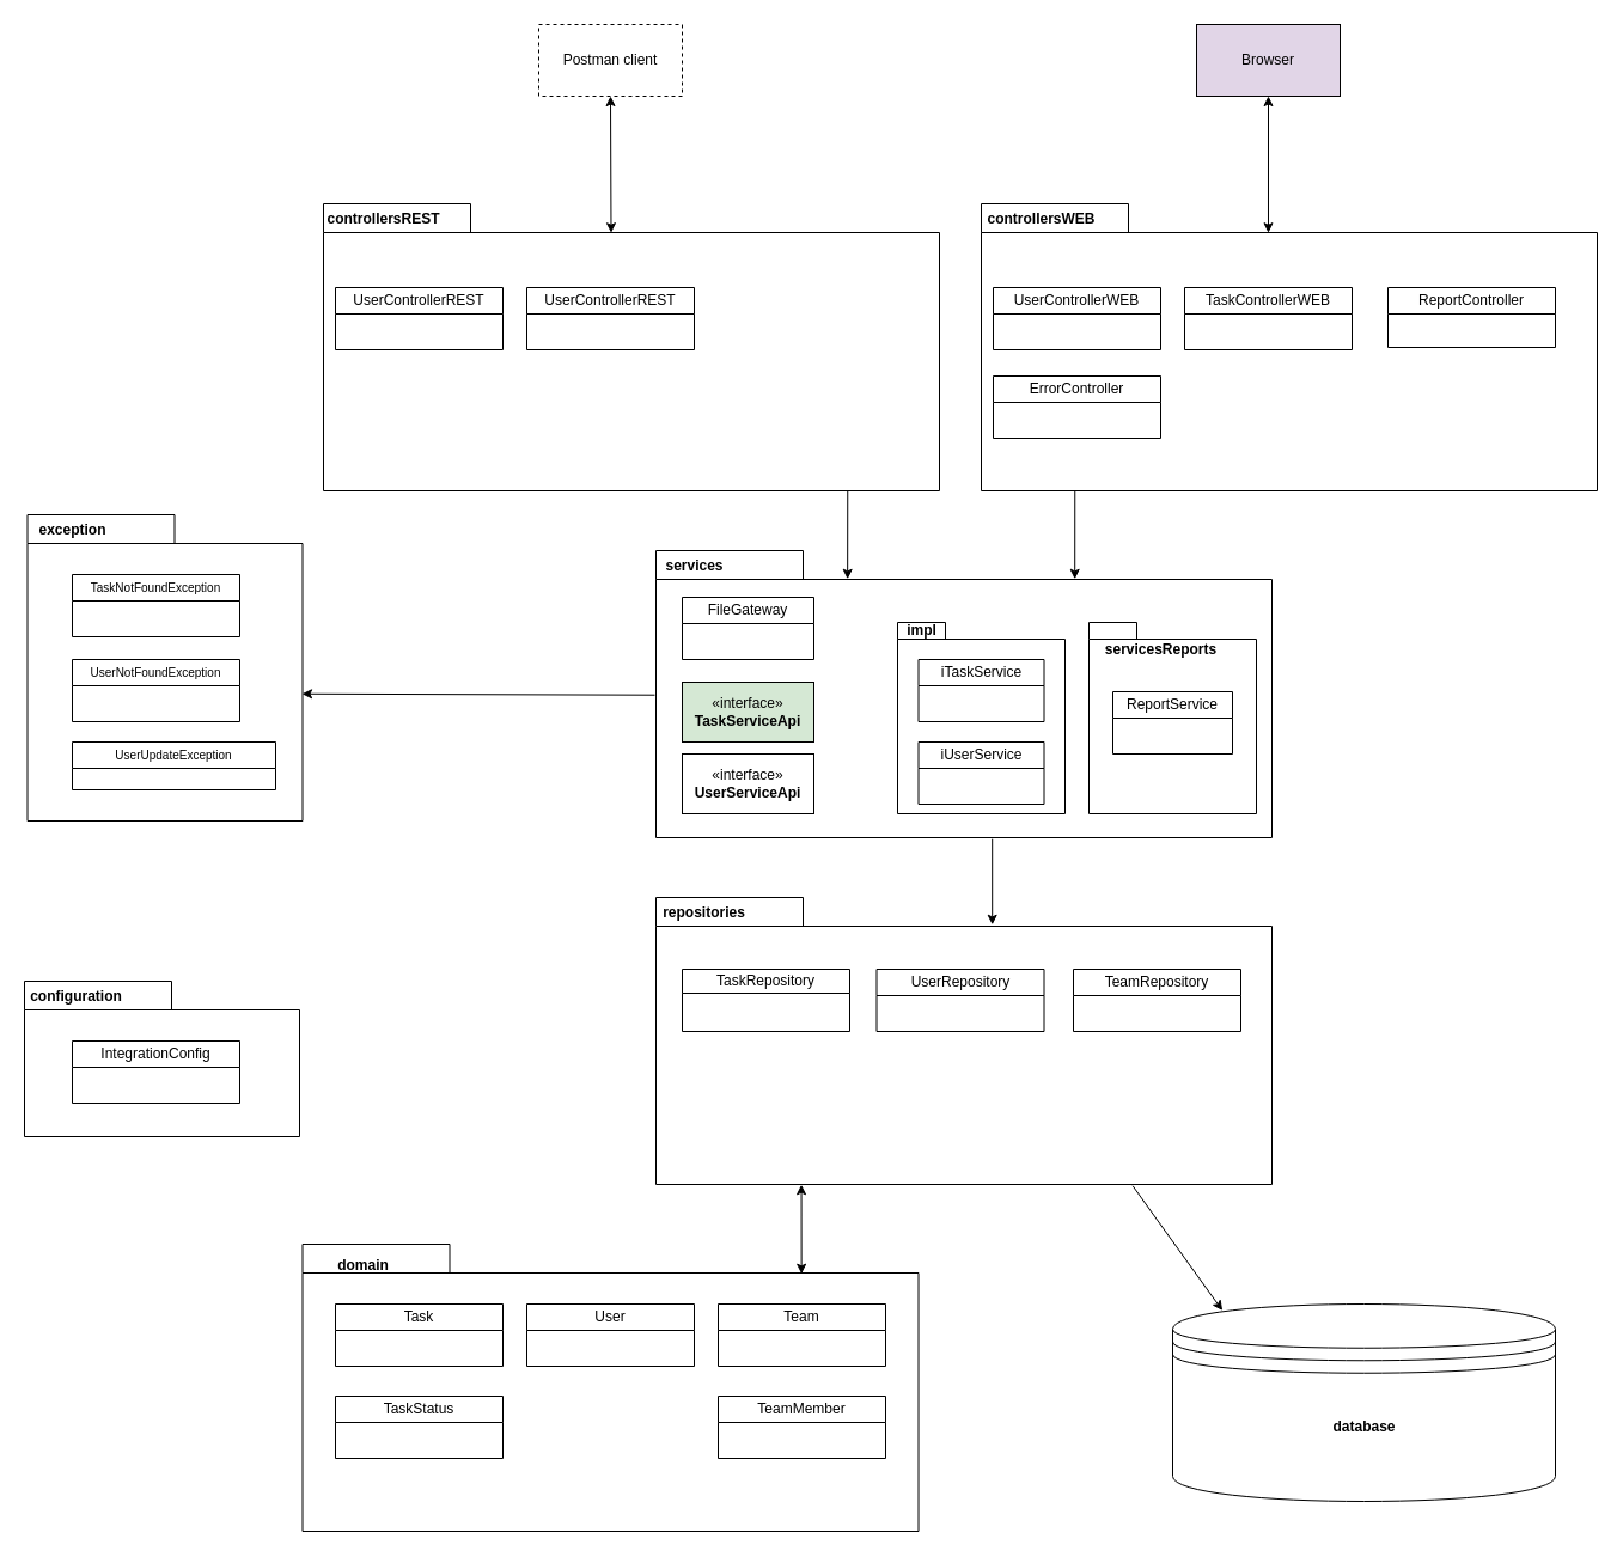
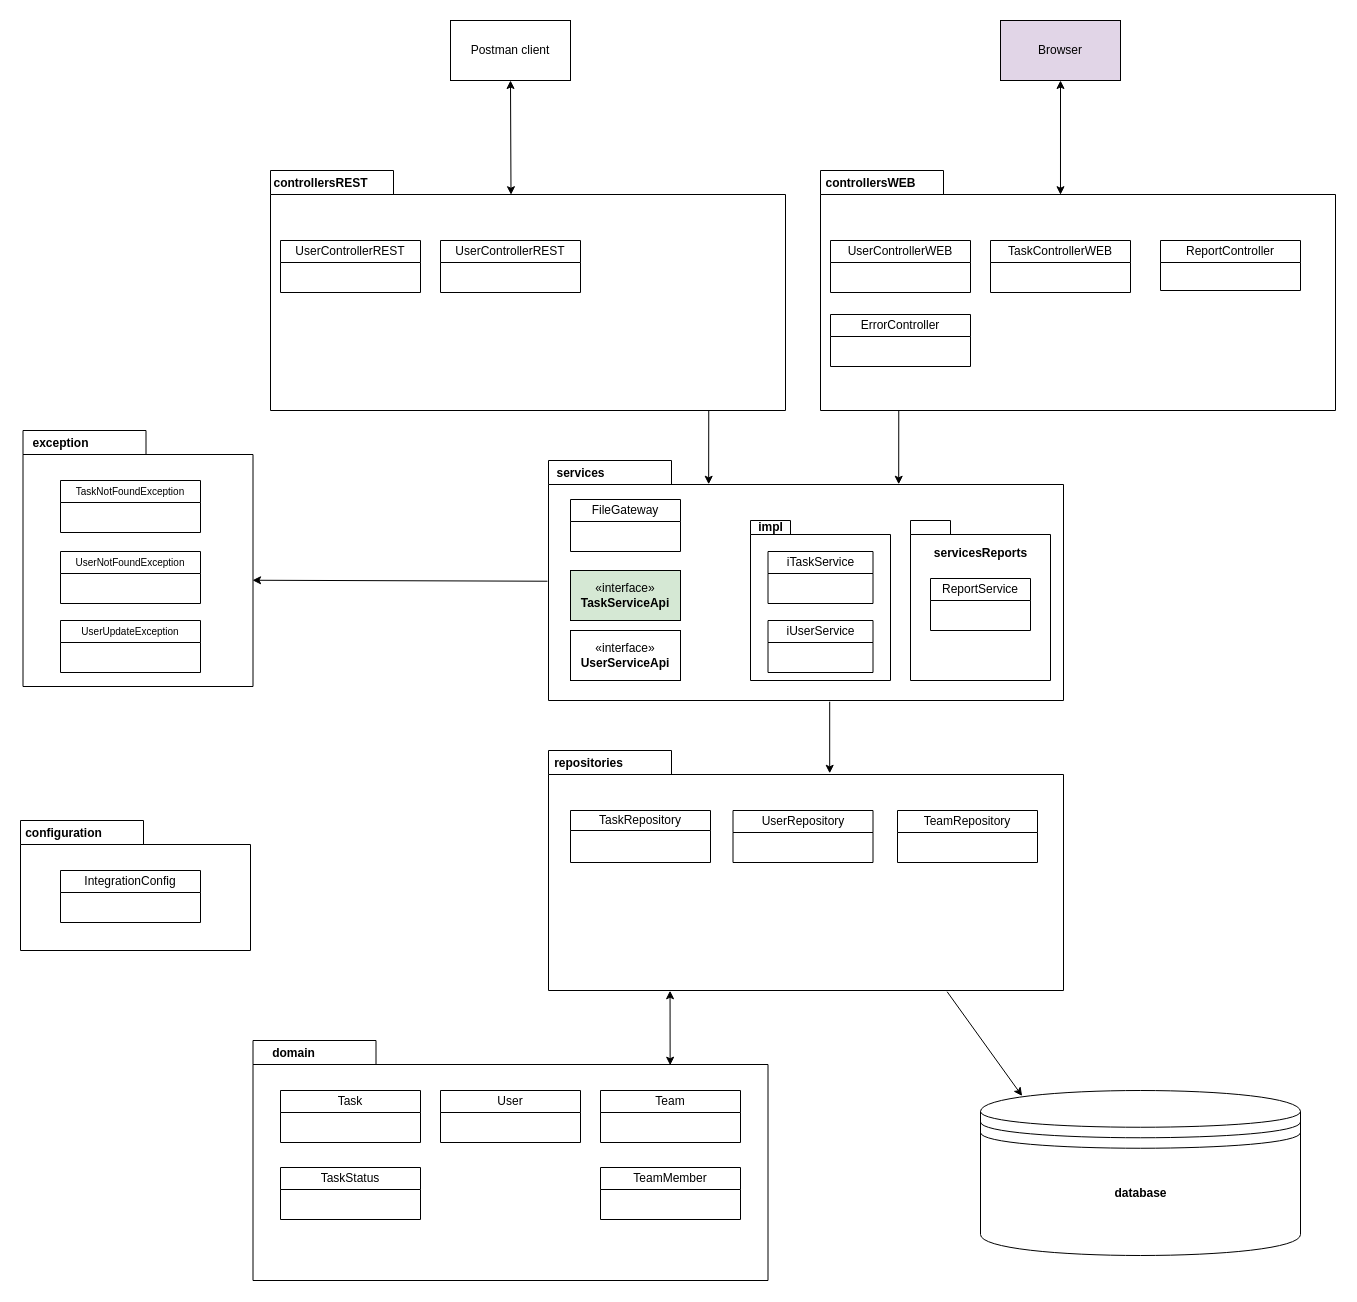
  <mxCell id="0" />
  <mxCell id="1" parent="0" />
  <mxCell id="2" value="" style="shape=folder;fontStyle=1;spacingTop=10;tabWidth=123;tabHeight=24;tabPosition=left;html=1;rounded=0;shadow=0;comic=0;labelBackgroundColor=none;strokeColor=#000000;strokeWidth=1;fillColor=#ffffff;fontFamily=Verdana;fontSize=10;fontColor=#000000;align=center;" vertex="1" parent="1"><mxGeometry x="820" y="170" width="515" height="240" as="geometry" /></mxCell>
  <mxCell id="3" value="" style="shape=folder;fontStyle=1;spacingTop=10;tabWidth=123;tabHeight=24;tabPosition=left;html=1;rounded=0;shadow=0;comic=0;labelBackgroundColor=none;strokeColor=#000000;strokeWidth=1;fillColor=#ffffff;fontFamily=Verdana;fontSize=10;fontColor=#000000;align=center;" vertex="1" parent="1"><mxGeometry x="270" y="170" width="515" height="240" as="geometry" /></mxCell>
  <mxCell id="4" value="" style="shape=folder;fontStyle=1;spacingTop=10;tabWidth=123;tabHeight=24;tabPosition=left;html=1;rounded=0;shadow=0;comic=0;labelBackgroundColor=none;strokeColor=#000000;strokeWidth=1;fillColor=#ffffff;fontFamily=Verdana;fontSize=10;fontColor=#000000;align=center;" vertex="1" parent="1"><mxGeometry x="548" y="750" width="515" height="240" as="geometry" /></mxCell>
  <mxCell id="5" value="UserControllerREST" style="swimlane;fontStyle=0;childLayout=stackLayout;horizontal=1;startSize=22;fillColor=none;horizontalStack=0;resizeParent=1;resizeParentMax=0;resizeLast=0;collapsible=1;marginBottom=0;whiteSpace=wrap;html=1;" vertex="1" parent="1"><mxGeometry x="280" y="240" width="140" height="52" as="geometry" /></mxCell>
  <mxCell id="6" value="" style="shape=folder;fontStyle=1;spacingTop=10;tabWidth=123;tabHeight=24;tabPosition=left;html=1;rounded=0;shadow=0;comic=0;labelBackgroundColor=none;strokeColor=#000000;strokeWidth=1;fillColor=#ffffff;fontFamily=Verdana;fontSize=10;fontColor=#000000;align=center;" vertex="1" parent="1"><mxGeometry x="548" y="460" width="515" height="240" as="geometry" /></mxCell>
  <mxCell id="7" value="UserControllerREST" style="swimlane;fontStyle=0;childLayout=stackLayout;horizontal=1;startSize=22;fillColor=none;horizontalStack=0;resizeParent=1;resizeParentMax=0;resizeLast=0;collapsible=1;marginBottom=0;whiteSpace=wrap;html=1;" vertex="1" parent="1"><mxGeometry x="440" y="240" width="140" height="52" as="geometry" /></mxCell>
  <mxCell id="8" value="UserControllerWEB" style="swimlane;fontStyle=0;childLayout=stackLayout;horizontal=1;startSize=22;fillColor=none;horizontalStack=0;resizeParent=1;resizeParentMax=0;resizeLast=0;collapsible=1;marginBottom=0;whiteSpace=wrap;html=1;" vertex="1" parent="1"><mxGeometry x="830" y="240" width="140" height="52" as="geometry" /></mxCell>
  <mxCell id="9" value="TaskControllerWEB" style="swimlane;fontStyle=0;childLayout=stackLayout;horizontal=1;startSize=22;fillColor=none;horizontalStack=0;resizeParent=1;resizeParentMax=0;resizeLast=0;collapsible=1;marginBottom=0;whiteSpace=wrap;html=1;" vertex="1" parent="1"><mxGeometry x="990" y="240" width="140" height="52" as="geometry" /></mxCell>
  <mxCell id="10" value="ReportController" style="swimlane;fontStyle=0;childLayout=stackLayout;horizontal=1;startSize=22;fillColor=none;horizontalStack=0;resizeParent=1;resizeParentMax=0;resizeLast=0;collapsible=1;marginBottom=0;whiteSpace=wrap;html=1;" vertex="1" parent="1"><mxGeometry x="1160" y="240" width="140" height="50" as="geometry" /></mxCell>
  <mxCell id="11" value="ErrorController" style="swimlane;fontStyle=0;childLayout=stackLayout;horizontal=1;startSize=22;fillColor=none;horizontalStack=0;resizeParent=1;resizeParentMax=0;resizeLast=0;collapsible=1;marginBottom=0;whiteSpace=wrap;html=1;" vertex="1" parent="1"><mxGeometry x="830" y="314" width="140" height="52" as="geometry" /></mxCell>
  <mxCell id="12" value="services" style="text;align=center;fontStyle=1;verticalAlign=middle;spacingLeft=3;spacingRight=3;strokeColor=none;rotatable=0;points=[[0,0.5],[1,0.5]];portConstraint=eastwest;html=1;" vertex="1" parent="1"><mxGeometry x="540" y="460" width="80" height="26" as="geometry" /></mxCell>
  <mxCell id="13" value="controllersREST" style="text;align=center;fontStyle=1;verticalAlign=middle;spacingLeft=3;spacingRight=3;strokeColor=none;rotatable=0;points=[[0,0.5],[1,0.5]];portConstraint=eastwest;html=1;" vertex="1" parent="1"><mxGeometry x="280" y="170" width="80" height="26" as="geometry" /></mxCell>
  <mxCell id="14" value="controllersWEB" style="text;align=center;fontStyle=1;verticalAlign=middle;spacingLeft=3;spacingRight=3;strokeColor=none;rotatable=0;points=[[0,0.5],[1,0.5]];portConstraint=eastwest;html=1;" vertex="1" parent="1"><mxGeometry x="830" y="170" width="80" height="26" as="geometry" /></mxCell>
  <mxCell id="15" value="repositories" style="text;align=center;fontStyle=1;verticalAlign=middle;spacingLeft=3;spacingRight=3;strokeColor=none;rotatable=0;points=[[0,0.5],[1,0.5]];portConstraint=eastwest;html=1;" vertex="1" parent="1"><mxGeometry x="548" y="750" width="80" height="26" as="geometry" /></mxCell>
  <mxCell id="16" value="" style="shape=folder;fontStyle=1;spacingTop=10;tabWidth=40;tabHeight=14;tabPosition=left;html=1;whiteSpace=wrap;" vertex="1" parent="1"><mxGeometry x="750" y="520" width="140" height="160" as="geometry" /></mxCell>
  <mxCell id="17" value="" style="shape=folder;fontStyle=1;spacingTop=10;tabWidth=40;tabHeight=14;tabPosition=left;html=1;whiteSpace=wrap;" vertex="1" parent="1"><mxGeometry x="910" y="520" width="140" height="160" as="geometry" /></mxCell>
  <mxCell id="18" value="iTaskService" style="swimlane;fontStyle=0;childLayout=stackLayout;horizontal=1;startSize=22;fillColor=none;horizontalStack=0;resizeParent=1;resizeParentMax=0;resizeLast=0;collapsible=1;marginBottom=0;whiteSpace=wrap;html=1;" vertex="1" parent="1"><mxGeometry x="767.5" y="551" width="105" height="52" as="geometry" /></mxCell>
  <mxCell id="19" value="iUserService" style="swimlane;fontStyle=0;childLayout=stackLayout;horizontal=1;startSize=22;fillColor=none;horizontalStack=0;resizeParent=1;resizeParentMax=0;resizeLast=0;collapsible=1;marginBottom=0;whiteSpace=wrap;html=1;" vertex="1" parent="1"><mxGeometry x="767.5" y="620" width="105" height="52" as="geometry" /></mxCell>
  <mxCell id="20" value="ReportService" style="swimlane;fontStyle=0;childLayout=stackLayout;horizontal=1;startSize=22;fillColor=none;horizontalStack=0;resizeParent=1;resizeParentMax=0;resizeLast=0;collapsible=1;marginBottom=0;whiteSpace=wrap;html=1;" vertex="1" parent="1"><mxGeometry x="930" y="578" width="100" height="52" as="geometry" /></mxCell>
  <mxCell id="21" value="FileGateway" style="swimlane;fontStyle=0;childLayout=stackLayout;horizontal=1;startSize=22;fillColor=none;horizontalStack=0;resizeParent=1;resizeParentMax=0;resizeLast=0;collapsible=1;marginBottom=0;whiteSpace=wrap;html=1;" vertex="1" parent="1"><mxGeometry x="570" y="499" width="110" height="52" as="geometry" /></mxCell>
  <mxCell id="22" value="«interface»&lt;br&gt;&lt;b&gt;TaskServiceApi&lt;/b&gt;" style="html=1;whiteSpace=wrap;fillColor=#d5e8d4;" vertex="1" parent="1"><mxGeometry x="570" y="570" width="110" height="50" as="geometry" /></mxCell>
  <mxCell id="23" value="«interface»&lt;br&gt;&lt;b&gt;UserServiceApi&lt;/b&gt;" style="html=1;whiteSpace=wrap;" vertex="1" parent="1"><mxGeometry x="570" y="630" width="110" height="50" as="geometry" /></mxCell>
  <mxCell id="24" value="impl" style="text;align=center;fontStyle=1;verticalAlign=middle;spacingLeft=3;spacingRight=3;strokeColor=none;rotatable=0;points=[[0,0.5],[1,0.5]];portConstraint=eastwest;html=1;" vertex="1" parent="1"><mxGeometry x="730" y="514" width="80" height="26" as="geometry" /></mxCell>
- <mxCell id="25" value="servicesReports" style="text;align=center;fontStyle=1;verticalAlign=middle;spacingLeft=3;spacingRight=3;strokeColor=none;rotatable=0;points=[[0,0.5],[1,0.5]];portConstraint=eastwest;html=1;" vertex="1" parent="1"><mxGeometry x="930" y="530" width="80" height="26" as="geometry" /></mxCell>
+ <mxCell id="25" value="servicesReports" style="text;align=center;fontStyle=1;verticalAlign=middle;spacingLeft=3;spacingRight=3;strokeColor=none;rotatable=0;points=[[0,0.5],[1,0.5]];portConstraint=eastwest;html=1;" vertex="1" parent="1"><mxGeometry x="940" y="540" width="80" height="26" as="geometry" /></mxCell>
  <mxCell id="26" value="UserRepository" style="swimlane;fontStyle=0;childLayout=stackLayout;horizontal=1;startSize=22;fillColor=none;horizontalStack=0;resizeParent=1;resizeParentMax=0;resizeLast=0;collapsible=1;marginBottom=0;whiteSpace=wrap;html=1;" vertex="1" parent="1"><mxGeometry x="732.5" y="810" width="140" height="52" as="geometry" /></mxCell>
  <mxCell id="27" value="TeamRepository" style="swimlane;fontStyle=0;childLayout=stackLayout;horizontal=1;startSize=22;fillColor=none;horizontalStack=0;resizeParent=1;resizeParentMax=0;resizeLast=0;collapsible=1;marginBottom=0;whiteSpace=wrap;html=1;" vertex="1" parent="1"><mxGeometry x="897" y="810" width="140" height="52" as="geometry" /></mxCell>
  <mxCell id="28" value="TaskRepository" style="swimlane;fontStyle=0;childLayout=stackLayout;horizontal=1;startSize=20;fillColor=none;horizontalStack=0;resizeParent=1;resizeParentMax=0;resizeLast=0;collapsible=1;marginBottom=0;whiteSpace=wrap;html=1;" vertex="1" parent="1"><mxGeometry x="570" y="810" width="140" height="52" as="geometry" /></mxCell>
  <mxCell id="29" value="" style="shape=folder;fontStyle=1;spacingTop=10;tabWidth=123;tabHeight=24;tabPosition=left;html=1;rounded=0;shadow=0;comic=0;labelBackgroundColor=none;strokeColor=#000000;strokeWidth=1;fillColor=#ffffff;fontFamily=Verdana;fontSize=10;fontColor=#000000;align=center;" vertex="1" parent="1"><mxGeometry x="252.5" y="1040" width="515" height="240" as="geometry" /></mxCell>
  <mxCell id="30" value="" style="shape=datastore;whiteSpace=wrap;html=1;" vertex="1" parent="1"><mxGeometry x="980" y="1090" width="320" height="165" as="geometry" /></mxCell>
- <mxCell id="31" value="domain" style="text;align=center;fontStyle=1;verticalAlign=middle;spacingLeft=3;spacingRight=3;strokeColor=none;rotatable=0;points=[[0,0.5],[1,0.5]];portConstraint=eastwest;html=1;" vertex="1" parent="1"><mxGeometry x="262.5" y="1045" width="80" height="26" as="geometry" /></mxCell>
+ <mxCell id="31" value="domain" style="text;align=center;fontStyle=1;verticalAlign=middle;spacingLeft=3;spacingRight=3;strokeColor=none;rotatable=0;points=[[0,0.5],[1,0.5]];portConstraint=eastwest;html=1;" vertex="1" parent="1"><mxGeometry x="252.5" y="1040" width="80" height="26" as="geometry" /></mxCell>
  <mxCell id="32" value="database" style="text;align=center;fontStyle=1;verticalAlign=middle;spacingLeft=3;spacingRight=3;strokeColor=none;rotatable=0;points=[[0,0.5],[1,0.5]];portConstraint=eastwest;html=1;" vertex="1" parent="1"><mxGeometry x="1100" y="1180" width="80" height="26" as="geometry" /></mxCell>
  <mxCell id="33" value="User" style="swimlane;fontStyle=0;childLayout=stackLayout;horizontal=1;startSize=22;fillColor=none;horizontalStack=0;resizeParent=1;resizeParentMax=0;resizeLast=0;collapsible=1;marginBottom=0;whiteSpace=wrap;html=1;" vertex="1" parent="1"><mxGeometry x="440" y="1090" width="140" height="52" as="geometry" /></mxCell>
  <mxCell id="34" value="Team" style="swimlane;fontStyle=0;childLayout=stackLayout;horizontal=1;startSize=22;fillColor=none;horizontalStack=0;resizeParent=1;resizeParentMax=0;resizeLast=0;collapsible=1;marginBottom=0;whiteSpace=wrap;html=1;" vertex="1" parent="1"><mxGeometry x="600" y="1090" width="140" height="52" as="geometry" /></mxCell>
  <mxCell id="35" value="Task" style="swimlane;fontStyle=0;childLayout=stackLayout;horizontal=1;startSize=22;fillColor=none;horizontalStack=0;resizeParent=1;resizeParentMax=0;resizeLast=0;collapsible=1;marginBottom=0;whiteSpace=wrap;html=1;" vertex="1" parent="1"><mxGeometry x="280" y="1090" width="140" height="52" as="geometry" /></mxCell>
  <mxCell id="36" value="TaskStatus" style="swimlane;fontStyle=0;childLayout=stackLayout;horizontal=1;startSize=22;fillColor=none;horizontalStack=0;resizeParent=1;resizeParentMax=0;resizeLast=0;collapsible=1;marginBottom=0;whiteSpace=wrap;html=1;" vertex="1" parent="1"><mxGeometry x="280" y="1167" width="140" height="52" as="geometry" /></mxCell>
  <mxCell id="37" value="TeamMember" style="swimlane;fontStyle=0;childLayout=stackLayout;horizontal=1;startSize=22;fillColor=none;horizontalStack=0;resizeParent=1;resizeParentMax=0;resizeLast=0;collapsible=1;marginBottom=0;whiteSpace=wrap;html=1;" vertex="1" parent="1"><mxGeometry x="600" y="1167" width="140" height="52" as="geometry" /></mxCell>
  <mxCell id="38" value="" style="shape=folder;fontStyle=1;spacingTop=10;tabWidth=123;tabHeight=24;tabPosition=left;html=1;rounded=0;shadow=0;comic=0;labelBackgroundColor=none;strokeColor=#000000;strokeWidth=1;fillColor=#ffffff;fontFamily=Verdana;fontSize=10;fontColor=#000000;align=center;" vertex="1" parent="1"><mxGeometry x="22.5" y="430" width="230" height="256" as="geometry" /></mxCell>
  <mxCell id="39" value="&lt;font style=&quot;font-size: 10px;&quot;&gt;TaskNotFoundException&lt;/font&gt;" style="swimlane;fontStyle=0;childLayout=stackLayout;horizontal=1;startSize=22;fillColor=none;horizontalStack=0;resizeParent=1;resizeParentMax=0;resizeLast=0;collapsible=1;marginBottom=0;whiteSpace=wrap;html=1;" vertex="1" parent="1"><mxGeometry x="60" y="480" width="140" height="52" as="geometry" /></mxCell>
- <mxCell id="40" value="&lt;font style=&quot;font-size: 10px;&quot;&gt;UserUpdateException&lt;/font&gt;" style="swimlane;fontStyle=0;childLayout=stackLayout;horizontal=1;startSize=22;fillColor=none;horizontalStack=0;resizeParent=1;resizeParentMax=0;resizeLast=0;collapsible=1;marginBottom=0;whiteSpace=wrap;html=1;" vertex="1" parent="1"><mxGeometry x="60" y="620" width="170" height="40" as="geometry" /></mxCell>
+ <mxCell id="40" value="&lt;font style=&quot;font-size: 10px;&quot;&gt;UserUpdateException&lt;/font&gt;" style="swimlane;fontStyle=0;childLayout=stackLayout;horizontal=1;startSize=22;fillColor=none;horizontalStack=0;resizeParent=1;resizeParentMax=0;resizeLast=0;collapsible=1;marginBottom=0;whiteSpace=wrap;html=1;" vertex="1" parent="1"><mxGeometry x="60" y="620" width="140" height="52" as="geometry" /></mxCell>
  <mxCell id="41" value="&lt;font style=&quot;font-size: 10px;&quot;&gt;UserNotFoundException&lt;/font&gt;" style="swimlane;fontStyle=0;childLayout=stackLayout;horizontal=1;startSize=22;fillColor=none;horizontalStack=0;resizeParent=1;resizeParentMax=0;resizeLast=0;collapsible=1;marginBottom=0;whiteSpace=wrap;html=1;" vertex="1" parent="1"><mxGeometry x="60" y="551" width="140" height="52" as="geometry" /></mxCell>
  <mxCell id="42" value="exception" style="text;align=center;fontStyle=1;verticalAlign=middle;spacingLeft=3;spacingRight=3;strokeColor=none;rotatable=0;points=[[0,0.5],[1,0.5]];portConstraint=eastwest;html=1;" vertex="1" parent="1"><mxGeometry x="20" y="430" width="80" height="26" as="geometry" /></mxCell>
  <mxCell id="43" value="" style="shape=folder;fontStyle=1;spacingTop=10;tabWidth=123;tabHeight=24;tabPosition=left;html=1;rounded=0;shadow=0;comic=0;labelBackgroundColor=none;strokeColor=#000000;strokeWidth=1;fillColor=#ffffff;fontFamily=Verdana;fontSize=10;fontColor=#000000;align=center;" vertex="1" parent="1"><mxGeometry x="20" y="820" width="230" height="130" as="geometry" /></mxCell>
  <mxCell id="44" value="configuration" style="text;align=center;fontStyle=1;verticalAlign=middle;spacingLeft=3;spacingRight=3;strokeColor=none;rotatable=0;points=[[0,0.5],[1,0.5]];portConstraint=eastwest;html=1;" vertex="1" parent="1"><mxGeometry x="22.5" y="820" width="80" height="26" as="geometry" /></mxCell>
  <mxCell id="45" value="&lt;font style=&quot;font-size: 12px;&quot;&gt;IntegrationConfig&lt;/font&gt;" style="swimlane;fontStyle=0;childLayout=stackLayout;horizontal=1;startSize=22;fillColor=none;horizontalStack=0;resizeParent=1;resizeParentMax=0;resizeLast=0;collapsible=1;marginBottom=0;whiteSpace=wrap;html=1;" vertex="1" parent="1"><mxGeometry x="60" y="870" width="140" height="52" as="geometry" /></mxCell>
  <mxCell id="46" value="" style="endArrow=classic;html=1;rounded=0;exitX=0.851;exitY=1.002;exitDx=0;exitDy=0;exitPerimeter=0;entryX=0.311;entryY=0.099;entryDx=0;entryDy=0;entryPerimeter=0;" edge="1" parent="1" source="3" target="6"><mxGeometry width="50" height="50" relative="1" as="geometry"><mxPoint x="690" y="440" as="sourcePoint" /><mxPoint x="670" y="430" as="targetPoint" /></mxGeometry></mxCell>
  <mxCell id="47" value="" style="endArrow=classic;html=1;rounded=0;entryX=0.68;entryY=0.099;entryDx=0;entryDy=0;entryPerimeter=0;exitX=0.152;exitY=0.999;exitDx=0;exitDy=0;exitPerimeter=0;" edge="1" parent="1" source="2" target="6"><mxGeometry width="50" height="50" relative="1" as="geometry"><mxPoint x="898" y="420" as="sourcePoint" /><mxPoint x="898.75" y="481" as="targetPoint" /></mxGeometry></mxCell>
  <mxCell id="48" value="" style="endArrow=classic;html=1;rounded=0;entryX=0.546;entryY=0.095;entryDx=0;entryDy=0;entryPerimeter=0;exitX=0.546;exitY=1.005;exitDx=0;exitDy=0;exitPerimeter=0;" edge="1" parent="1" source="6" target="4"><mxGeometry width="50" height="50" relative="1" as="geometry"><mxPoint x="820" y="710" as="sourcePoint" /><mxPoint x="829.31" y="774" as="targetPoint" /></mxGeometry></mxCell>
  <mxCell id="49" value="" style="endArrow=classic;html=1;rounded=0;entryX=0.13;entryY=0.033;entryDx=0;entryDy=0;entryPerimeter=0;exitX=0.774;exitY=1.005;exitDx=0;exitDy=0;exitPerimeter=0;" edge="1" parent="1" source="4" target="30"><mxGeometry width="50" height="50" relative="1" as="geometry"><mxPoint x="910" y="1030" as="sourcePoint" /><mxPoint x="960" y="980" as="targetPoint" /></mxGeometry></mxCell>
  <mxCell id="50" value="" style="endArrow=classic;html=1;rounded=0;exitX=-0.002;exitY=0.503;exitDx=0;exitDy=0;exitPerimeter=0;entryX=0.998;entryY=0.585;entryDx=0;entryDy=0;entryPerimeter=0;" edge="1" parent="1" source="6" target="38"><mxGeometry width="50" height="50" relative="1" as="geometry"><mxPoint x="500" y="600" as="sourcePoint" /><mxPoint x="260" y="580" as="targetPoint" /></mxGeometry></mxCell>
- <mxCell id="51" value="Postman client" style="rounded=0;whiteSpace=wrap;html=1;dashed=1;" vertex="1" parent="1"><mxGeometry x="450" y="20" width="120" height="60" as="geometry" /></mxCell>
+ <mxCell id="51" value="Postman client" style="rounded=0;whiteSpace=wrap;html=1;" vertex="1" parent="1"><mxGeometry x="450" y="20" width="120" height="60" as="geometry" /></mxCell>
  <mxCell id="52" value="" style="endArrow=classic;startArrow=classic;html=1;rounded=0;entryX=0.5;entryY=1;entryDx=0;entryDy=0;exitX=0.467;exitY=0.101;exitDx=0;exitDy=0;exitPerimeter=0;" edge="1" parent="1" source="3" target="51"><mxGeometry width="50" height="50" relative="1" as="geometry"><mxPoint x="470" y="170" as="sourcePoint" /><mxPoint x="520" y="120" as="targetPoint" /></mxGeometry></mxCell>
  <mxCell id="53" value="Browser" style="rounded=0;whiteSpace=wrap;html=1;fillColor=#e1d5e7;" vertex="1" parent="1"><mxGeometry x="1000" y="20" width="120" height="60" as="geometry" /></mxCell>
  <mxCell id="54" value="" style="endArrow=classic;startArrow=classic;html=1;rounded=0;exitX=0.466;exitY=0.101;exitDx=0;exitDy=0;exitPerimeter=0;entryX=0.5;entryY=1;entryDx=0;entryDy=0;" edge="1" parent="1" source="2" target="53"><mxGeometry width="50" height="50" relative="1" as="geometry"><mxPoint x="1062.57" y="194" as="sourcePoint" /><mxPoint x="1062" y="90" as="targetPoint" /></mxGeometry></mxCell>
  <mxCell id="55" value="" style="endArrow=classic;startArrow=classic;html=1;rounded=0;exitX=0.236;exitY=1.001;exitDx=0;exitDy=0;exitPerimeter=0;entryX=0.81;entryY=0.103;entryDx=0;entryDy=0;entryPerimeter=0;" edge="1" parent="1" source="4" target="29"><mxGeometry width="50" height="50" relative="1" as="geometry"><mxPoint x="780" y="970" as="sourcePoint" /><mxPoint x="670" y="1061" as="targetPoint" /></mxGeometry></mxCell>
